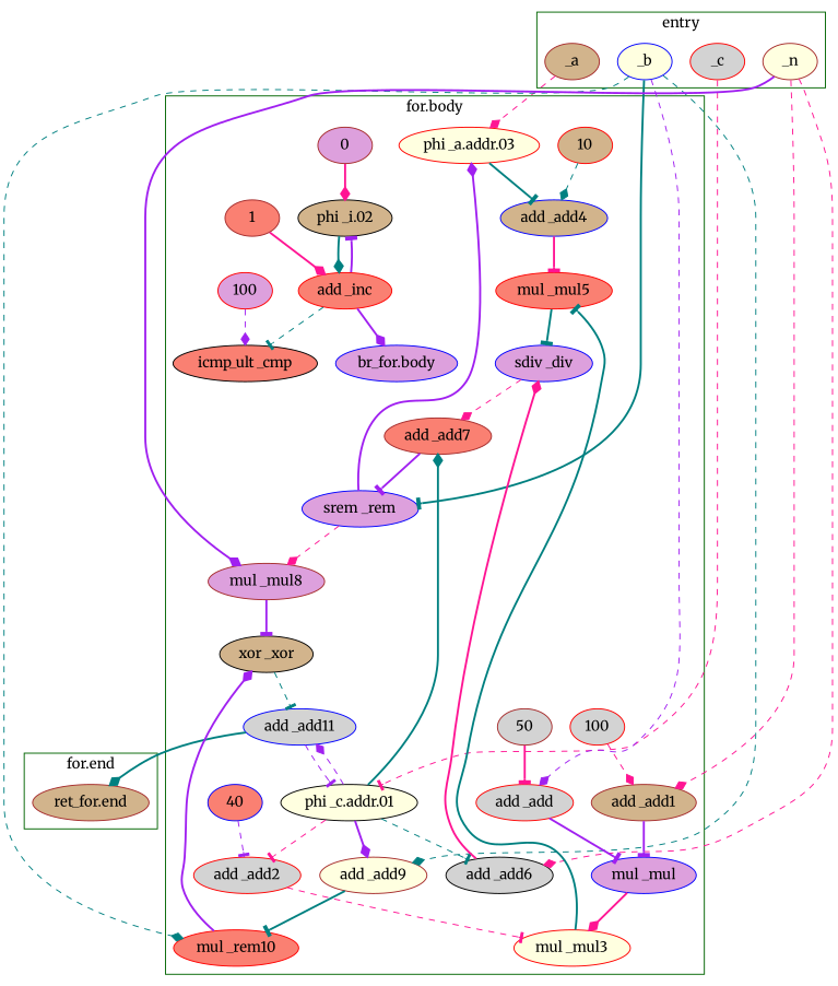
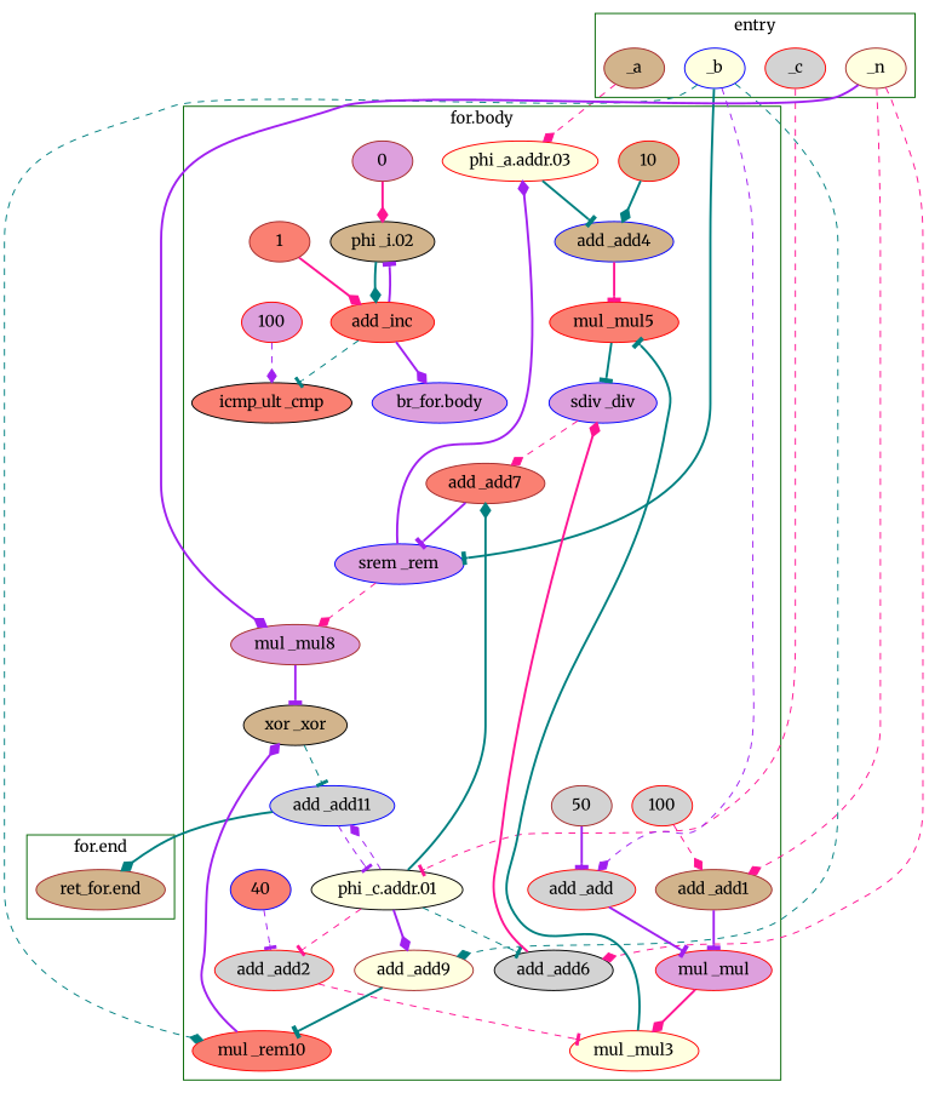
  digraph {
    fontname=Merriweather
    node [bbID="for.body" bitwidth=32 color=red fillcolor=tan fontname=Merriweather style=filled type=add]
    edge [arrowhead=diamond color=deeppink fontname=Merriweather style=bold]
    n1 [bbID="for.end" bitwidth=0 color=brown instruction="ret i32 %add11" label="ret_for.end" type=ret]
    _a [bbID=entry color=brown type=argument bitwidth=""]
    _c [bbID=entry fillcolor=lightgrey type=argument bitwidth=""]
    _b [bbID=entry color=blue fillcolor=lightyellow type=argument bitwidth=""]
    _n [bbID=entry color=brown fillcolor=lightyellow type=argument bitwidth=""]
    n6 [fillcolor=lightyellow instruction="%a.addr.03 = phi i32 [ %a, %entry ], [ %rem, %for.body ]" label="phi _a.addr.03" type=phi]
    n7 [color=blue instruction="%add4 = add nsw i32 %a.addr.03, 10" label="add _add4"]
    n8 [fillcolor=salmon instruction="%mul5 = mul nsw i32 %mul3, %add4" label="mul _mul5" type=mul]
    n9 [color=blue fillcolor=plum instruction="%rem = srem i32 %b, %add7" label="srem _rem" type=srem]
    n10 [color=brown fillcolor=plum instruction="%mul8 = mul nsw i32 %rem, %n" label="mul _mul8" type=mul]
    n11 [color=black instruction="%xor = xor i32 %mul8, %mul10" label="xor _xor" type=xor]
    n12 [color=black instruction="%i.02 = phi i32 [ 0, %entry ], [ %inc, %for.body ]" label="phi _i.02" type=phi]
    n13 [fillcolor=salmon instruction="%inc = add nuw nsw i32 %i.02, 1" label="add _inc"]
    n14 [bitwidth=1 color=black fillcolor=salmon instruction="%cmp = icmp ult i32 %inc, 100" label="icmp_ult _cmp" type=icmp]
    n15 [bitwidth=0 color=blue fillcolor=plum instruction="br i1 %cmp, label %for.body, label %for.end" label="br_for.body" type=br]
    n16 [color=brown fillcolor=plum label=0 type=constant value=0 bitwidth=""]
    n17 [color=black fillcolor=lightyellow instruction="%c.addr.01 = phi i32 [ %c, %entry ], [ %add11, %for.body ]" label="phi _c.addr.01" type=phi]
    n18 [color=blue fillcolor=lightgrey instruction="%add11 = add nsw i32 %c.addr.01, %xor" label="add _add11"]
    n19 [fillcolor=lightgrey instruction="%add2 = add nsw i32 %c.addr.01, 40" label="add _add2"]
    n20 [color=black fillcolor=lightgrey instruction="%add6 = add nsw i32 %c.addr.01, %n" label="add _add6"]
    n21 [color=brown fillcolor=salmon instruction="%add7 = add nsw i32 %div, %c.addr.01" label="add _add7"]
    n22 [color=brown fillcolor=lightyellow instruction="%add9 = add nsw i32 %c.addr.01, %b" label="add _add9"]
    n23 [fillcolor=lightyellow instruction="%mul3 = mul nsw i32 %mul, %add2" label="mul _mul3" type=mul]
    n24 [color=blue fillcolor=plum instruction="%div = sdiv i32 %mul5, %add6" label="sdiv _div" type=sdiv]
    n25 [fillcolor=salmon instruction="%mul10 = mul nsw i32 %add9, %b" label="mul _rem10" type=mul]
    n26 [fillcolor=lightgrey instruction="%add = add nsw i32 %b, 50" label="add _add"]
-   n27 [color=blue fillcolor=plum instruction="%mul = mul nsw i32 %add, %add1" label="mul _mul" type=mul]
+   n27 [fillcolor=plum instruction="%mul = mul nsw i32 %add, %add1" label="mul _mul" type=mul]
    n28 [color=brown fillcolor=lightgrey label=50 type=constant value=0 bitwidth=""]
    n29 [color=brown instruction="%add1 = add nsw i32 %n, 100" label="add _add1"]
    n30 [fillcolor=lightgrey label=100 type=constant value=0 bitwidth=""]
    n31 [color=blue fillcolor=salmon label=40 type=constant value=0 bitwidth=""]
    n32 [label=10 type=constant value=0 bitwidth=""]
    n33 [color=brown fillcolor=salmon label=1 type=constant value=0 bitwidth=""]
    n34 [fillcolor=plum label=100 type=constant value=0 bitwidth=""]
    subgraph cluster_1 {
      color=darkgreen
      label="for.end"
      n1
    }
    subgraph cluster_2 {
      color=darkgreen
      label=entry
      _a
      _c
      _b
      _n
    }
    subgraph cluster_3 {
      color=darkgreen
      label="for.body"
      n6
      n7
      n8
      n9
      n10
      n11
      n12
      n13
      n14
      n15
      n16
      n17
      n18
      n19
      n20
      n21
      n22
      n23
      n24
      n25
      n26
      n27
      n28
      n29
      n30
      n31
      n32
      n33
      n34
    }
    _a -> n6 [style=dashed]
    _c -> n17 [arrowhead=tee style=dashed]
    _b -> n9 [arrowhead=tee color=teal]
    _b -> n22 [color=teal style=dashed]
    _b -> n25 [color=teal style=dashed]
    _b -> n26 [color=purple style=dashed]
    _n -> n10 [color=purple]
    _n -> n20 [style=dashed]
    _n -> n29 [style=dashed]
    n6 -> n7 [arrowhead=tee color=teal]
    n7 -> n8 [arrowhead=tee]
    n8 -> n24 [arrowhead=tee color=teal]
    n9 -> n6 [color=purple]
    n9 -> n10 [style=dashed]
    n10 -> n11 [arrowhead=tee color=purple]
    n11 -> n18 [arrowhead=tee color=teal style=dashed]
    n12 -> n13 [color=teal]
    n13 -> n12 [arrowhead=tee color=purple]
    n13 -> n14 [arrowhead=tee color=teal style=dashed]
    n13 -> n15 [color=purple]
    n16 -> n12
    n17 -> n18 [color=purple style=dashed]
    n17 -> n19 [arrowhead=tee style=dashed]
    n17 -> n20 [arrowhead=tee color=teal style=dashed]
    n17 -> n21 [color=teal]
    n17 -> n22 [color=purple]
    n18 -> n1 [color=teal]
    n18 -> n17 [arrowhead=tee color=purple style=dashed]
    n19 -> n23 [arrowhead=tee style=dashed]
    n20 -> n24
    n21 -> n9 [arrowhead=tee color=purple]
    n22 -> n25 [arrowhead=tee color=teal]
    n23 -> n8 [arrowhead=tee color=teal]
    n24 -> n21 [style=dashed]
    n25 -> n11 [color=purple]
    n26 -> n27 [arrowhead=tee color=purple]
    n27 -> n23
-   n28 -> n26 [arrowhead=tee]
+   n28 -> n26 [arrowhead=tee color=purple]
    n29 -> n27 [arrowhead=tee color=purple]
    n30 -> n29 [style=dashed]
    n31 -> n19 [arrowhead=tee color=purple style=dashed]
-   n32 -> n7 [color=teal style=dashed]
+   n32 -> n7 [color=teal]
    n33 -> n13
    n34 -> n14 [color=purple style=dashed]
  }
